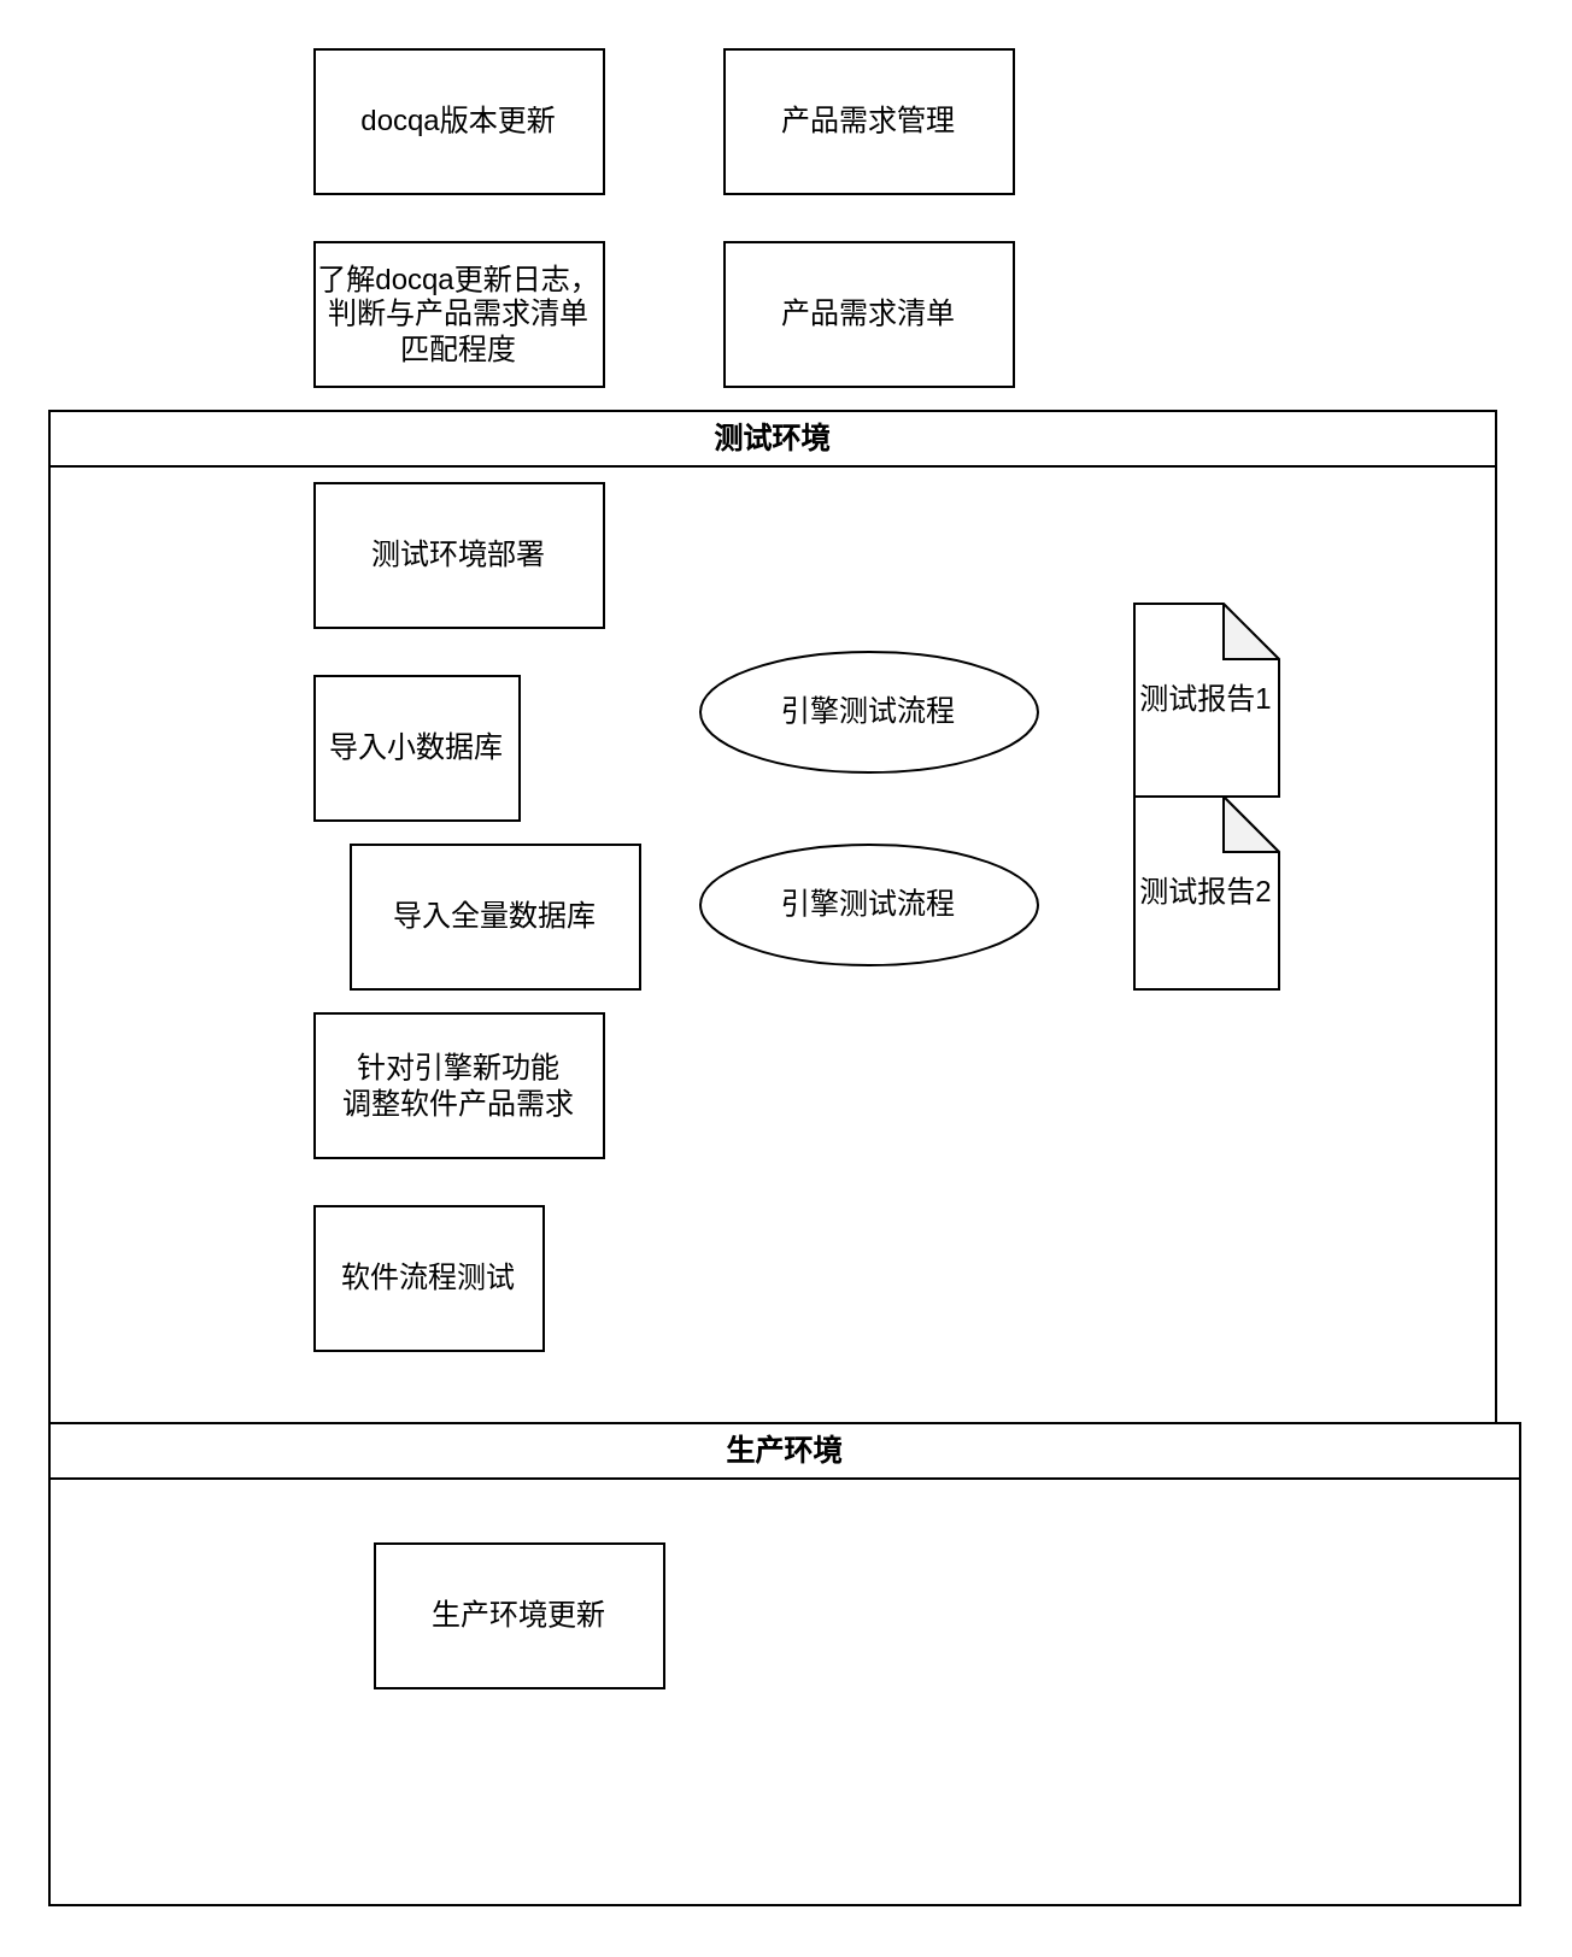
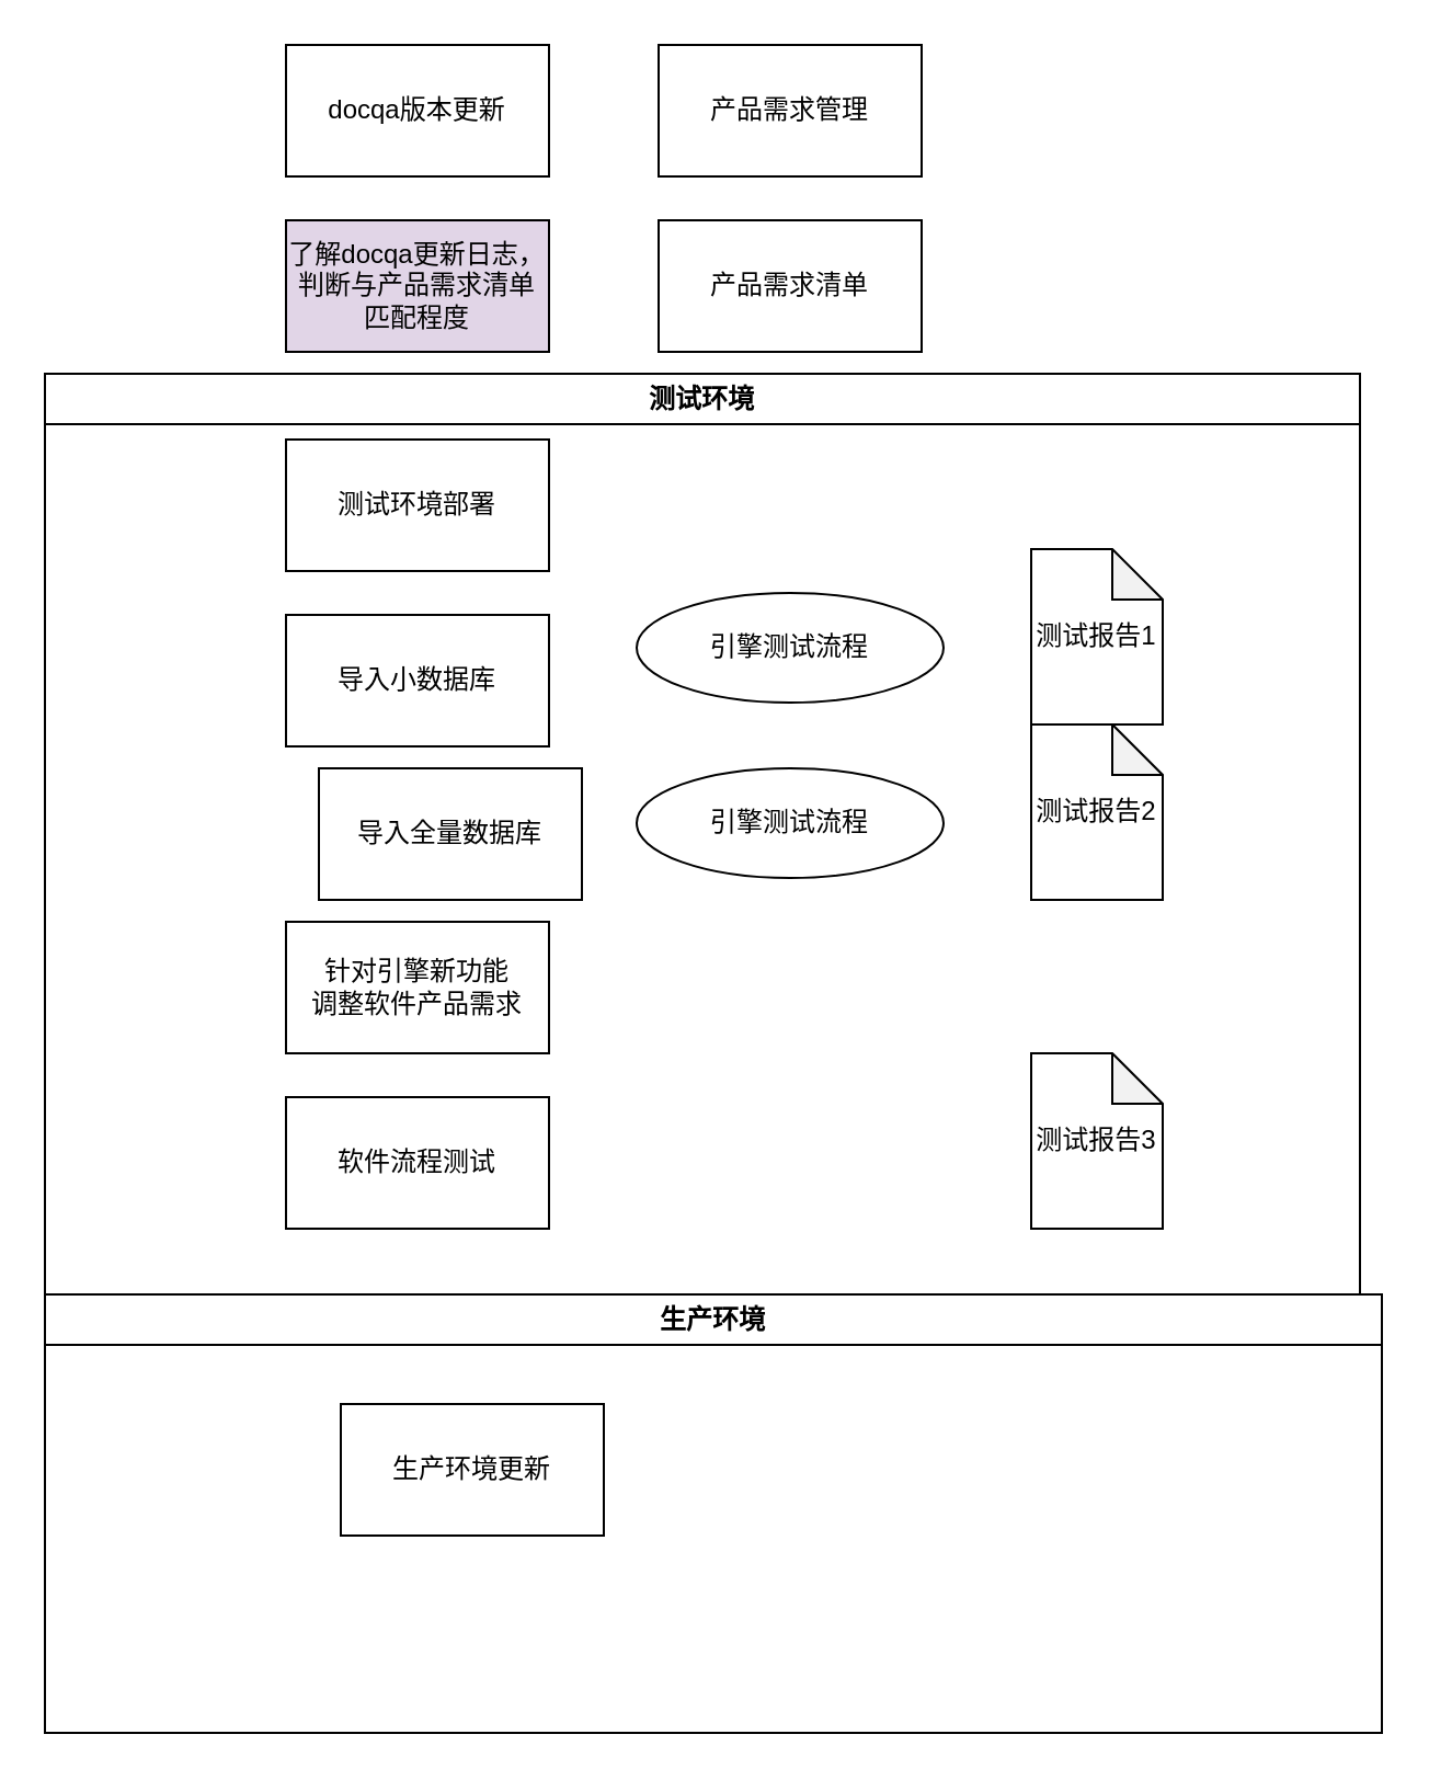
  <mxCell id="0" />
  <mxCell id="1" parent="0" />
  <mxCell id="2" value="产品需求管理" style="rounded=0;whiteSpace=wrap;html=1;" vertex="1" parent="1"><mxGeometry x="300" y="20" width="120" height="60" as="geometry" /></mxCell>
  <mxCell id="3" value="产品需求清单" style="rounded=0;whiteSpace=wrap;html=1;" vertex="1" parent="1"><mxGeometry x="300" y="100" width="120" height="60" as="geometry" /></mxCell>
  <mxCell id="4" value="docqa版本更新" style="rounded=0;whiteSpace=wrap;html=1;" vertex="1" parent="1"><mxGeometry x="130" y="20" width="120" height="60" as="geometry" /></mxCell>
- <mxCell id="5" value="了解docqa更新日志，判断与产品需求清单匹配程度" style="rounded=0;whiteSpace=wrap;html=1;" vertex="1" parent="1"><mxGeometry x="130" y="100" width="120" height="60" as="geometry" /></mxCell>
+ <mxCell id="5" value="了解docqa更新日志，判断与产品需求清单匹配程度" style="rounded=0;whiteSpace=wrap;html=1;fillColor=#e1d5e7;" vertex="1" parent="1"><mxGeometry x="130" y="100" width="120" height="60" as="geometry" /></mxCell>
  <mxCell id="6" value="测试环境" style="swimlane;whiteSpace=wrap;html=1;" vertex="1" parent="1"><mxGeometry x="20" y="170" width="600" height="420" as="geometry" /></mxCell>
  <mxCell id="7" value="测试环境部署" style="rounded=0;whiteSpace=wrap;html=1;" vertex="1" parent="6"><mxGeometry x="110" y="30" width="120" height="60" as="geometry" /></mxCell>
  <mxCell id="8" value="引擎测试流程" style="ellipse;whiteSpace=wrap;html=1;" vertex="1" parent="6"><mxGeometry x="270" y="100" width="140" height="50" as="geometry" /></mxCell>
  <mxCell id="9" value="导入全量数据库" style="rounded=0;whiteSpace=wrap;html=1;" vertex="1" parent="6"><mxGeometry x="125" y="180" width="120" height="60" as="geometry" /></mxCell>
  <mxCell id="10" value="引擎测试流程" style="ellipse;whiteSpace=wrap;html=1;" vertex="1" parent="6"><mxGeometry x="270" y="180" width="140" height="50" as="geometry" /></mxCell>
  <mxCell id="11" value="测试报告2" style="shape=note;whiteSpace=wrap;html=1;backgroundOutline=1;darkOpacity=0.05;size=23;" vertex="1" parent="6"><mxGeometry x="450" y="160" width="60" height="80" as="geometry" /></mxCell>
  <mxCell id="12" value="针对引擎新功能&lt;br&gt;调整软件产品需求" style="rounded=0;whiteSpace=wrap;html=1;" vertex="1" parent="6"><mxGeometry x="110" y="250" width="120" height="60" as="geometry" /></mxCell>
- <mxCell id="13" value="软件流程测试" style="rounded=0;whiteSpace=wrap;html=1;" vertex="1" parent="6"><mxGeometry x="110" y="330" width="95" height="60" as="geometry" /></mxCell>
- <mxCell id="15" value="导入小数据库" style="rounded=0;whiteSpace=wrap;html=1;" vertex="1" parent="6"><mxGeometry x="110" y="110" width="85" height="60" as="geometry" /></mxCell>
+ <mxCell id="13" value="软件流程测试" style="rounded=0;whiteSpace=wrap;html=1;" vertex="1" parent="6"><mxGeometry x="110" y="330" width="120" height="60" as="geometry" /></mxCell>
+ <mxCell id="14" value="测试报告3" style="shape=note;whiteSpace=wrap;html=1;backgroundOutline=1;darkOpacity=0.05;size=23;" vertex="1" parent="6"><mxGeometry x="450" y="310" width="60" height="80" as="geometry" /></mxCell>
+ <mxCell id="15" value="导入小数据库" style="rounded=0;whiteSpace=wrap;html=1;" vertex="1" parent="6"><mxGeometry x="110" y="110" width="120" height="60" as="geometry" /></mxCell>
  <mxCell id="16" value="测试报告1" style="shape=note;whiteSpace=wrap;html=1;backgroundOutline=1;darkOpacity=0.05;size=23;" vertex="1" parent="6"><mxGeometry x="450" y="80" width="60" height="80" as="geometry" /></mxCell>
  <mxCell id="17" value="生产环境" style="swimlane;whiteSpace=wrap;html=1;" vertex="1" parent="1"><mxGeometry x="20" y="590" width="610" height="200" as="geometry"><mxRectangle x="70" y="790" width="90" height="30" as="alternateBounds" /></mxGeometry></mxCell>
  <mxCell id="18" value="生产环境更新" style="rounded=0;whiteSpace=wrap;html=1;" vertex="1" parent="17"><mxGeometry x="135" y="50" width="120" height="60" as="geometry" /></mxCell>
